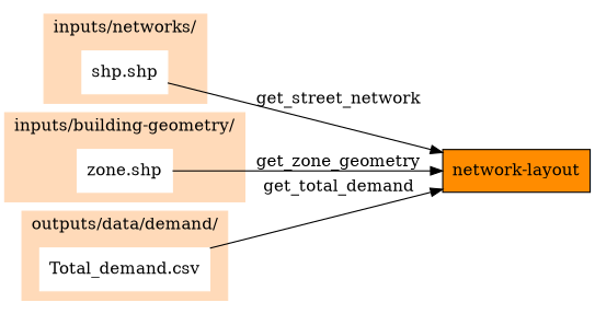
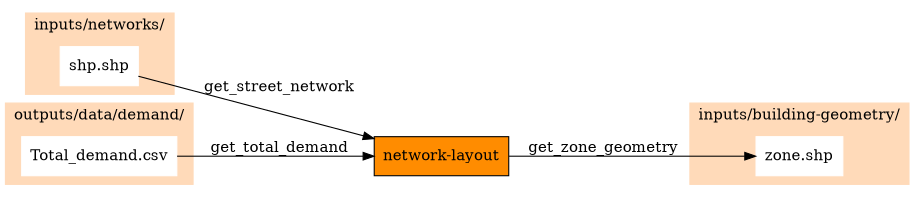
  digraph {
    rankdir=LR
    node [color=white shape=box style=filled]
    n1 [label="shp.shp"]
    "zone.shp"
    "Total_demand.csv"
    "network-layout" [fillcolor=darkorange color=""]
    subgraph cluster_1 {
      color=peachpuff
      label="inputs/networks/"
      style=filled
      n1
    }
    subgraph cluster_2 {
      color=peachpuff
      label="inputs/building-geometry/"
      style=filled
      "zone.shp"
    }
    subgraph cluster_3 {
      color=peachpuff
      label="outputs/data/demand/"
      style=filled
      "Total_demand.csv"
    }
    n1 -> "network-layout" [label=get_street_network]
-   "zone.shp" -> "network-layout" [label=get_zone_geometry]
+   "network-layout" -> "zone.shp" [label=get_zone_geometry]
    "Total_demand.csv" -> "network-layout" [label=get_total_demand]
  }
